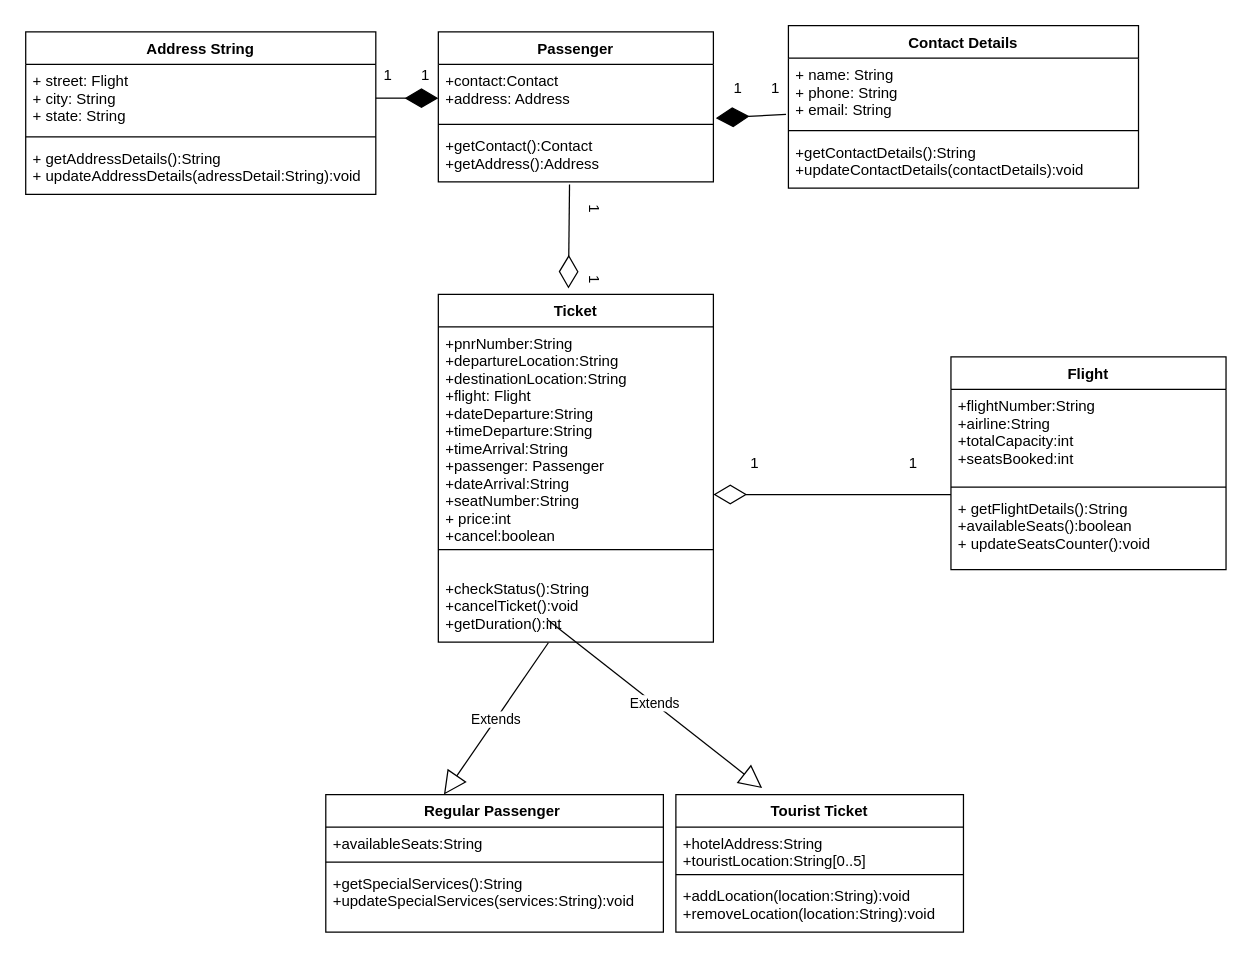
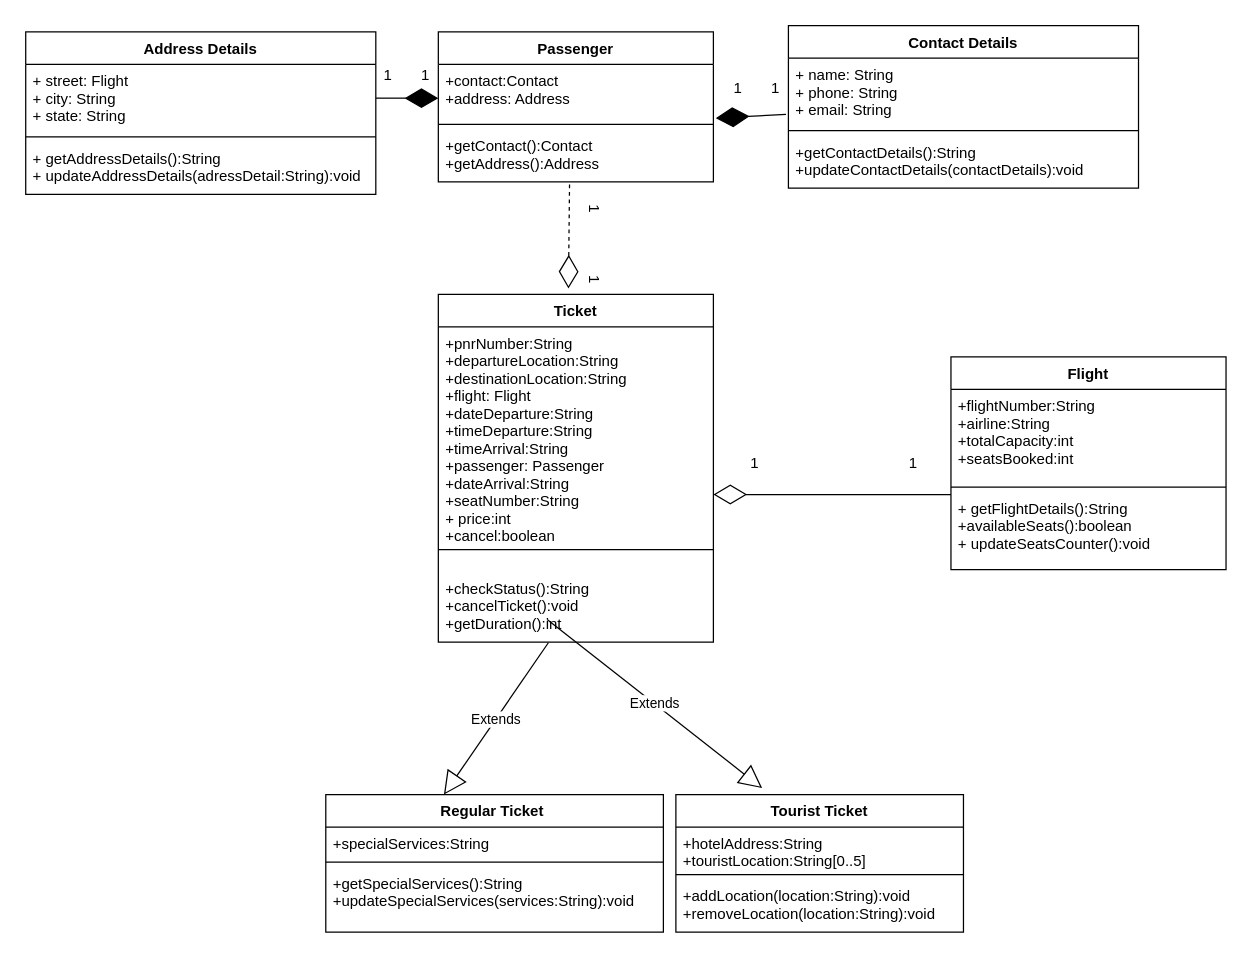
  <mxCell id="0" />
  <mxCell id="1" parent="0" />
  <mxCell id="2" value="Passenger" style="swimlane;fontStyle=1;align=center;verticalAlign=top;childLayout=stackLayout;horizontal=1;startSize=26;horizontalStack=0;resizeParent=1;resizeParentMax=0;resizeLast=0;collapsible=1;marginBottom=0;" parent="1" vertex="1"><mxGeometry x="350" y="25" width="220" height="120" as="geometry" /></mxCell>
  <mxCell id="3" value="+contact:Contact&#10;+address: Address" style="text;strokeColor=none;fillColor=none;align=left;verticalAlign=top;spacingLeft=4;spacingRight=4;overflow=hidden;rotatable=0;points=[[0,0.5],[1,0.5]];portConstraint=eastwest;" parent="2" vertex="1"><mxGeometry y="26" width="220" height="44" as="geometry" /></mxCell>
  <mxCell id="4" value="" style="endArrow=diamondThin;endFill=1;endSize=24;html=1;exitX=1;exitY=0.5;exitDx=0;exitDy=0;" parent="2" source="8" edge="1"><mxGeometry width="160" relative="1" as="geometry"><mxPoint x="-90" y="59.5" as="sourcePoint" /><mxPoint y="53" as="targetPoint" /></mxGeometry></mxCell>
  <mxCell id="5" value="" style="line;strokeWidth=1;fillColor=none;align=left;verticalAlign=middle;spacingTop=-1;spacingLeft=3;spacingRight=3;rotatable=0;labelPosition=right;points=[];portConstraint=eastwest;" parent="2" vertex="1"><mxGeometry y="70" width="220" height="8" as="geometry" /></mxCell>
  <mxCell id="6" value="+getContact():Contact&#10;+getAddress():Address" style="text;strokeColor=none;fillColor=none;align=left;verticalAlign=top;spacingLeft=4;spacingRight=4;overflow=hidden;rotatable=0;points=[[0,0.5],[1,0.5]];portConstraint=eastwest;" parent="2" vertex="1"><mxGeometry y="78" width="220" height="42" as="geometry" /></mxCell>
- <mxCell id="7" value="Address String&#10;" style="swimlane;fontStyle=1;align=center;verticalAlign=top;childLayout=stackLayout;horizontal=1;startSize=26;horizontalStack=0;resizeParent=1;resizeParentMax=0;resizeLast=0;collapsible=1;marginBottom=0;" parent="1" vertex="1"><mxGeometry x="20" y="25" width="280" height="130" as="geometry" /></mxCell>
+ <mxCell id="7" value="Address Details&#10;" style="swimlane;fontStyle=1;align=center;verticalAlign=top;childLayout=stackLayout;horizontal=1;startSize=26;horizontalStack=0;resizeParent=1;resizeParentMax=0;resizeLast=0;collapsible=1;marginBottom=0;" parent="1" vertex="1"><mxGeometry x="20" y="25" width="280" height="130" as="geometry" /></mxCell>
  <mxCell id="8" value="+ street: Flight&#10;+ city: String&#10;+ state: String" style="text;strokeColor=none;fillColor=none;align=left;verticalAlign=top;spacingLeft=4;spacingRight=4;overflow=hidden;rotatable=0;points=[[0,0.5],[1,0.5]];portConstraint=eastwest;" parent="7" vertex="1"><mxGeometry y="26" width="280" height="54" as="geometry" /></mxCell>
  <mxCell id="9" value="" style="line;strokeWidth=1;fillColor=none;align=left;verticalAlign=middle;spacingTop=-1;spacingLeft=3;spacingRight=3;rotatable=0;labelPosition=right;points=[];portConstraint=eastwest;" parent="7" vertex="1"><mxGeometry y="80" width="280" height="8" as="geometry" /></mxCell>
  <mxCell id="10" value="+ getAddressDetails():String&#10;+ updateAddressDetails(adressDetail:String):void" style="text;strokeColor=none;fillColor=none;align=left;verticalAlign=top;spacingLeft=4;spacingRight=4;overflow=hidden;rotatable=0;points=[[0,0.5],[1,0.5]];portConstraint=eastwest;" parent="7" vertex="1"><mxGeometry y="88" width="280" height="42" as="geometry" /></mxCell>
  <mxCell id="11" value="" style="endArrow=diamondThin;endFill=1;endSize=24;html=1;exitX=-0.008;exitY=0.625;exitDx=0;exitDy=0;exitPerimeter=0;entryX=1.009;entryY=0.977;entryDx=0;entryDy=0;entryPerimeter=0;" parent="1" target="3" edge="1"><mxGeometry width="160" relative="1" as="geometry"><mxPoint x="628.08" y="91" as="sourcePoint" /><mxPoint x="620" y="82.5" as="targetPoint" /><Array as="points" /></mxGeometry></mxCell>
  <mxCell id="12" value="Ticket" style="swimlane;fontStyle=1;align=center;verticalAlign=top;childLayout=stackLayout;horizontal=1;startSize=26;horizontalStack=0;resizeParent=1;resizeParentMax=0;resizeLast=0;collapsible=1;marginBottom=0;" parent="1" vertex="1"><mxGeometry x="350" y="235" width="220" height="278" as="geometry" /></mxCell>
  <mxCell id="13" value="+pnrNumber:String&#10;+departureLocation:String&#10;+destinationLocation:String&#10;+flight: Flight&#10;+dateDeparture:String&#10;+timeDeparture:String&#10;+timeArrival:String&#10;+passenger: Passenger&#10;+dateArrival:String&#10;+seatNumber:String&#10;+ price:int&#10;+cancel:boolean" style="text;strokeColor=none;fillColor=none;align=left;verticalAlign=top;spacingLeft=4;spacingRight=4;overflow=hidden;rotatable=0;points=[[0,0.5],[1,0.5]];portConstraint=eastwest;" parent="12" vertex="1"><mxGeometry y="26" width="220" height="174" as="geometry" /></mxCell>
  <mxCell id="14" value="" style="line;strokeWidth=1;fillColor=none;align=left;verticalAlign=middle;spacingTop=-1;spacingLeft=3;spacingRight=3;rotatable=0;labelPosition=right;points=[];portConstraint=eastwest;" parent="12" vertex="1"><mxGeometry y="200" width="220" height="8" as="geometry" /></mxCell>
  <mxCell id="15" value="&#10;+checkStatus():String&#10;+cancelTicket():void&#10;+getDuration():int" style="text;strokeColor=none;fillColor=none;align=left;verticalAlign=top;spacingLeft=4;spacingRight=4;overflow=hidden;rotatable=0;points=[[0,0.5],[1,0.5]];portConstraint=eastwest;" parent="12" vertex="1"><mxGeometry y="208" width="220" height="70" as="geometry" /></mxCell>
- <mxCell id="16" value="" style="endArrow=diamondThin;endFill=0;endSize=24;html=1;entryX=0.473;entryY=-0.017;entryDx=0;entryDy=0;entryPerimeter=0;exitX=0.477;exitY=1.048;exitDx=0;exitDy=0;exitPerimeter=0;" parent="1" source="6" target="12" edge="1"><mxGeometry width="160" relative="1" as="geometry"><mxPoint x="370" y="165" as="sourcePoint" /><mxPoint x="530" y="165" as="targetPoint" /></mxGeometry></mxCell>
+ <mxCell id="16" value="" style="endArrow=diamondThin;endFill=0;endSize=24;html=1;entryX=0.473;entryY=-0.017;entryDx=0;entryDy=0;entryPerimeter=0;exitX=0.477;exitY=1.048;exitDx=0;exitDy=0;exitPerimeter=0;dashed=1;" parent="1" source="6" target="12" edge="1"><mxGeometry width="160" relative="1" as="geometry"><mxPoint x="370" y="165" as="sourcePoint" /><mxPoint x="530" y="165" as="targetPoint" /></mxGeometry></mxCell>
  <mxCell id="17" value="" style="endArrow=diamondThin;endFill=0;endSize=24;html=1;" parent="1" edge="1"><mxGeometry width="160" relative="1" as="geometry"><mxPoint x="760" y="395" as="sourcePoint" /><mxPoint x="570" y="395" as="targetPoint" /></mxGeometry></mxCell>
  <mxCell id="18" value="Flight" style="swimlane;fontStyle=1;align=center;verticalAlign=top;childLayout=stackLayout;horizontal=1;startSize=26;horizontalStack=0;resizeParent=1;resizeParentMax=0;resizeLast=0;collapsible=1;marginBottom=0;" parent="1" vertex="1"><mxGeometry x="760" y="285" width="220" height="170" as="geometry" /></mxCell>
  <mxCell id="19" value="+flightNumber:String&#10;+airline:String&#10;+totalCapacity:int&#10;+seatsBooked:int&#10;" style="text;strokeColor=none;fillColor=none;align=left;verticalAlign=top;spacingLeft=4;spacingRight=4;overflow=hidden;rotatable=0;points=[[0,0.5],[1,0.5]];portConstraint=eastwest;" parent="18" vertex="1"><mxGeometry y="26" width="220" height="74" as="geometry" /></mxCell>
  <mxCell id="20" value="" style="line;strokeWidth=1;fillColor=none;align=left;verticalAlign=middle;spacingTop=-1;spacingLeft=3;spacingRight=3;rotatable=0;labelPosition=right;points=[];portConstraint=eastwest;" parent="18" vertex="1"><mxGeometry y="100" width="220" height="8" as="geometry" /></mxCell>
  <mxCell id="21" value="+ getFlightDetails():String&#10;+availableSeats():boolean&#10;+ updateSeatsCounter():void&#10;" style="text;strokeColor=none;fillColor=none;align=left;verticalAlign=top;spacingLeft=4;spacingRight=4;overflow=hidden;rotatable=0;points=[[0,0.5],[1,0.5]];portConstraint=eastwest;" parent="18" vertex="1"><mxGeometry y="108" width="220" height="62" as="geometry" /></mxCell>
- <mxCell id="22" value="Regular Passenger " style="swimlane;fontStyle=1;align=center;verticalAlign=top;childLayout=stackLayout;horizontal=1;startSize=26;horizontalStack=0;resizeParent=1;resizeParentMax=0;resizeLast=0;collapsible=1;marginBottom=0;" parent="1" vertex="1"><mxGeometry x="260" y="635" width="270" height="110" as="geometry" /></mxCell>
- <mxCell id="23" value="+availableSeats:String" style="text;strokeColor=none;fillColor=none;align=left;verticalAlign=top;spacingLeft=4;spacingRight=4;overflow=hidden;rotatable=0;points=[[0,0.5],[1,0.5]];portConstraint=eastwest;" parent="22" vertex="1"><mxGeometry y="26" width="270" height="24" as="geometry" /></mxCell>
+ <mxCell id="22" value="Regular Ticket " style="swimlane;fontStyle=1;align=center;verticalAlign=top;childLayout=stackLayout;horizontal=1;startSize=26;horizontalStack=0;resizeParent=1;resizeParentMax=0;resizeLast=0;collapsible=1;marginBottom=0;" parent="1" vertex="1"><mxGeometry x="260" y="635" width="270" height="110" as="geometry" /></mxCell>
+ <mxCell id="23" value="+specialServices:String" style="text;strokeColor=none;fillColor=none;align=left;verticalAlign=top;spacingLeft=4;spacingRight=4;overflow=hidden;rotatable=0;points=[[0,0.5],[1,0.5]];portConstraint=eastwest;" parent="22" vertex="1"><mxGeometry y="26" width="270" height="24" as="geometry" /></mxCell>
  <mxCell id="24" value="" style="line;strokeWidth=1;fillColor=none;align=left;verticalAlign=middle;spacingTop=-1;spacingLeft=3;spacingRight=3;rotatable=0;labelPosition=right;points=[];portConstraint=eastwest;" parent="22" vertex="1"><mxGeometry y="50" width="270" height="8" as="geometry" /></mxCell>
  <mxCell id="25" value="+getSpecialServices():String&#10;+updateSpecialServices(services:String):void" style="text;strokeColor=none;fillColor=none;align=left;verticalAlign=top;spacingLeft=4;spacingRight=4;overflow=hidden;rotatable=0;points=[[0,0.5],[1,0.5]];portConstraint=eastwest;" parent="22" vertex="1"><mxGeometry y="58" width="270" height="52" as="geometry" /></mxCell>
  <mxCell id="26" value="Tourist Ticket" style="swimlane;fontStyle=1;align=center;verticalAlign=top;childLayout=stackLayout;horizontal=1;startSize=26;horizontalStack=0;resizeParent=1;resizeParentMax=0;resizeLast=0;collapsible=1;marginBottom=0;" parent="1" vertex="1"><mxGeometry x="540" y="635" width="230" height="110" as="geometry" /></mxCell>
  <mxCell id="27" value="+hotelAddress:String&#10;+touristLocation:String[0..5]" style="text;strokeColor=none;fillColor=none;align=left;verticalAlign=top;spacingLeft=4;spacingRight=4;overflow=hidden;rotatable=0;points=[[0,0.5],[1,0.5]];portConstraint=eastwest;" parent="26" vertex="1"><mxGeometry y="26" width="230" height="34" as="geometry" /></mxCell>
  <mxCell id="28" value="" style="line;strokeWidth=1;fillColor=none;align=left;verticalAlign=middle;spacingTop=-1;spacingLeft=3;spacingRight=3;rotatable=0;labelPosition=right;points=[];portConstraint=eastwest;" parent="26" vertex="1"><mxGeometry y="60" width="230" height="8" as="geometry" /></mxCell>
  <mxCell id="29" value="+addLocation(location:String):void&#10;+removeLocation(location:String):void" style="text;strokeColor=none;fillColor=none;align=left;verticalAlign=top;spacingLeft=4;spacingRight=4;overflow=hidden;rotatable=0;points=[[0,0.5],[1,0.5]];portConstraint=eastwest;" parent="26" vertex="1"><mxGeometry y="68" width="230" height="42" as="geometry" /></mxCell>
  <mxCell id="30" value="Extends" style="endArrow=block;endSize=16;endFill=0;html=1;entryX=0.35;entryY=0;entryDx=0;entryDy=0;entryPerimeter=0;exitX=0.4;exitY=1.008;exitDx=0;exitDy=0;exitPerimeter=0;" parent="1" source="15" target="22" edge="1"><mxGeometry width="160" relative="1" as="geometry"><mxPoint x="370" y="545" as="sourcePoint" /><mxPoint x="530" y="545" as="targetPoint" /></mxGeometry></mxCell>
  <mxCell id="31" value="Extends" style="endArrow=block;endSize=16;endFill=0;html=1;exitX=0.4;exitY=1.008;exitDx=0;exitDy=0;exitPerimeter=0;entryX=0.3;entryY=-0.047;entryDx=0;entryDy=0;entryPerimeter=0;" parent="1" target="26" edge="1"><mxGeometry width="160" relative="1" as="geometry"><mxPoint x="437.04" y="494.996" as="sourcePoint" /><mxPoint x="580" y="625" as="targetPoint" /></mxGeometry></mxCell>
  <mxCell id="32" value="1&amp;nbsp; &amp;nbsp; &amp;nbsp; &amp;nbsp;1" style="text;html=1;strokeColor=none;fillColor=none;align=center;verticalAlign=middle;whiteSpace=wrap;rounded=0;" parent="1" vertex="1"><mxGeometry x="300" y="45" width="50" height="30" as="geometry" /></mxCell>
  <mxCell id="33" value="1&amp;nbsp; &amp;nbsp; &amp;nbsp; &amp;nbsp;1" style="text;html=1;strokeColor=none;fillColor=none;align=center;verticalAlign=middle;whiteSpace=wrap;rounded=0;" parent="1" vertex="1"><mxGeometry x="580" y="55" width="50" height="30" as="geometry" /></mxCell>
  <mxCell id="34" value="1&amp;nbsp; &amp;nbsp; &amp;nbsp; &amp;nbsp; &amp;nbsp; &amp;nbsp; &amp;nbsp; &amp;nbsp;1" style="text;html=1;strokeColor=none;fillColor=none;align=center;verticalAlign=middle;whiteSpace=wrap;rounded=0;rotation=90;" parent="1" vertex="1"><mxGeometry x="425" y="180" width="100" height="30" as="geometry" /></mxCell>
  <mxCell id="35" value="&amp;nbsp;1&amp;nbsp; &amp;nbsp; &amp;nbsp; &amp;nbsp; &amp;nbsp; &amp;nbsp; &amp;nbsp; &amp;nbsp; &amp;nbsp; &amp;nbsp; &amp;nbsp; &amp;nbsp; &amp;nbsp; &amp;nbsp; &amp;nbsp; &amp;nbsp; &amp;nbsp; &amp;nbsp; 1" style="text;html=1;strokeColor=none;fillColor=none;align=center;verticalAlign=middle;whiteSpace=wrap;rounded=0;" parent="1" vertex="1"><mxGeometry x="580" y="355" width="170" height="30" as="geometry" /></mxCell>
  <mxCell id="36" value="Contact Details&#10;" style="swimlane;fontStyle=1;align=center;verticalAlign=top;childLayout=stackLayout;horizontal=1;startSize=26;horizontalStack=0;resizeParent=1;resizeParentMax=0;resizeLast=0;collapsible=1;marginBottom=0;" parent="1" vertex="1"><mxGeometry x="630" y="20" width="280" height="130" as="geometry" /></mxCell>
  <mxCell id="37" value="+ name: String&#10;+ phone: String&#10;+ email: String" style="text;strokeColor=none;fillColor=none;align=left;verticalAlign=top;spacingLeft=4;spacingRight=4;overflow=hidden;rotatable=0;points=[[0,0.5],[1,0.5]];portConstraint=eastwest;" parent="36" vertex="1"><mxGeometry y="26" width="280" height="54" as="geometry" /></mxCell>
  <mxCell id="38" value="" style="line;strokeWidth=1;fillColor=none;align=left;verticalAlign=middle;spacingTop=-1;spacingLeft=3;spacingRight=3;rotatable=0;labelPosition=right;points=[];portConstraint=eastwest;" parent="36" vertex="1"><mxGeometry y="80" width="280" height="8" as="geometry" /></mxCell>
  <mxCell id="39" value="+getContactDetails():String&#10;+updateContactDetails(contactDetails):void" style="text;strokeColor=none;fillColor=none;align=left;verticalAlign=top;spacingLeft=4;spacingRight=4;overflow=hidden;rotatable=0;points=[[0,0.5],[1,0.5]];portConstraint=eastwest;" parent="36" vertex="1"><mxGeometry y="88" width="280" height="42" as="geometry" /></mxCell>
